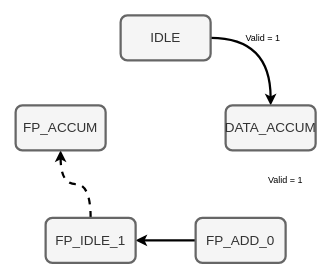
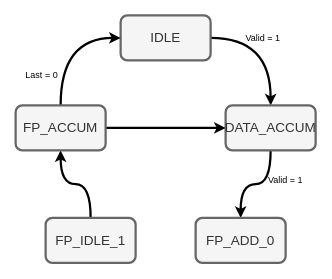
  <mxCell id="0" />
  <mxCell id="1" parent="0" />
  <mxCell id="2" style="edgeStyle=orthogonalEdgeStyle;rounded=0;orthogonalLoop=1;jettySize=auto;html=1;exitX=1;exitY=0.5;exitDx=0;exitDy=0;curved=1;strokeWidth=3;" edge="1" parent="1" source="3" target="5"><mxGeometry relative="1" as="geometry" /></mxCell>
  <mxCell id="3" value="&lt;font style=&quot;font-size: 18px&quot;&gt;IDLE&lt;/font&gt;" style="rounded=1;whiteSpace=wrap;html=1;strokeWidth=3;fillColor=#f5f5f5;strokeColor=#666666;fontColor=#333333;" vertex="1" parent="1"><mxGeometry x="160" y="20" width="120" height="60" as="geometry" /></mxCell>
+ <mxCell id="4" style="edgeStyle=orthogonalEdgeStyle;curved=1;rounded=0;orthogonalLoop=1;jettySize=auto;html=1;exitX=0.5;exitY=1;exitDx=0;exitDy=0;strokeWidth=3;" edge="1" parent="1" source="5" target="7"><mxGeometry relative="1" as="geometry" /></mxCell>
  <mxCell id="5" value="&lt;font style=&quot;font-size: 18px&quot;&gt;DATA_ACCUM&lt;/font&gt;" style="rounded=1;whiteSpace=wrap;html=1;strokeWidth=3;fillColor=#f5f5f5;strokeColor=#666666;fontColor=#333333;" vertex="1" parent="1"><mxGeometry x="300" y="140" width="120" height="60" as="geometry" /></mxCell>
- <mxCell id="6" style="edgeStyle=orthogonalEdgeStyle;curved=1;rounded=0;orthogonalLoop=1;jettySize=auto;html=1;exitX=0;exitY=0.5;exitDx=0;exitDy=0;entryX=1;entryY=0.5;entryDx=0;entryDy=0;strokeWidth=3;" edge="1" parent="1" source="7" target="9"><mxGeometry relative="1" as="geometry" /></mxCell>
  <mxCell id="7" value="&lt;font style=&quot;font-size: 18px&quot;&gt;FP_ADD_0&lt;/font&gt;" style="rounded=1;whiteSpace=wrap;html=1;strokeWidth=3;fillColor=#f5f5f5;strokeColor=#666666;fontColor=#333333;" vertex="1" parent="1"><mxGeometry x="260" y="290" width="120" height="60" as="geometry" /></mxCell>
- <mxCell id="8" style="edgeStyle=orthogonalEdgeStyle;curved=1;rounded=0;orthogonalLoop=1;jettySize=auto;html=1;exitX=0.5;exitY=0;exitDx=0;exitDy=0;strokeWidth=3;dashed=1;" edge="1" parent="1" source="9" target="12"><mxGeometry relative="1" as="geometry" /></mxCell>
+ <mxCell id="8" style="edgeStyle=orthogonalEdgeStyle;curved=1;rounded=0;orthogonalLoop=1;jettySize=auto;html=1;exitX=0.5;exitY=0;exitDx=0;exitDy=0;strokeWidth=3;" edge="1" parent="1" source="9" target="12"><mxGeometry relative="1" as="geometry" /></mxCell>
  <mxCell id="9" value="&lt;font style=&quot;font-size: 18px&quot;&gt;FP_IDLE_1&lt;/font&gt;" style="rounded=1;whiteSpace=wrap;html=1;strokeWidth=3;fillColor=#f5f5f5;strokeColor=#666666;fontColor=#333333;" vertex="1" parent="1"><mxGeometry x="60" y="290" width="120" height="60" as="geometry" /></mxCell>
+ <mxCell id="10" style="edgeStyle=orthogonalEdgeStyle;curved=1;rounded=0;orthogonalLoop=1;jettySize=auto;html=1;exitX=0.5;exitY=0;exitDx=0;exitDy=0;entryX=0;entryY=0.5;entryDx=0;entryDy=0;strokeWidth=3;" edge="1" parent="1" source="12" target="3"><mxGeometry relative="1" as="geometry" /></mxCell>
+ <mxCell id="11" style="edgeStyle=orthogonalEdgeStyle;curved=1;rounded=0;orthogonalLoop=1;jettySize=auto;html=1;exitX=1;exitY=0.5;exitDx=0;exitDy=0;entryX=0;entryY=0.5;entryDx=0;entryDy=0;strokeWidth=3;" edge="1" parent="1" source="12" target="5"><mxGeometry relative="1" as="geometry" /></mxCell>
  <mxCell id="12" value="&lt;font style=&quot;font-size: 18px&quot;&gt;FP_ACCUM&lt;/font&gt;" style="rounded=1;whiteSpace=wrap;html=1;strokeWidth=3;fillColor=#f5f5f5;strokeColor=#666666;fontColor=#333333;" vertex="1" parent="1"><mxGeometry x="20" y="140" width="120" height="60" as="geometry" /></mxCell>
  <mxCell id="13" value="Valid = 1" style="text;html=1;strokeColor=none;fillColor=none;align=center;verticalAlign=middle;whiteSpace=wrap;rounded=0;" vertex="1" parent="1"><mxGeometry x="320" y="40" width="60" height="20" as="geometry" /></mxCell>
  <mxCell id="14" value="Valid = 1" style="text;html=1;strokeColor=none;fillColor=none;align=center;verticalAlign=middle;whiteSpace=wrap;rounded=0;" vertex="1" parent="1"><mxGeometry x="350" y="230" width="60" height="20" as="geometry" /></mxCell>
+ <mxCell id="15" value="Last = 0" style="text;html=1;strokeColor=none;fillColor=none;align=center;verticalAlign=middle;whiteSpace=wrap;rounded=0;" vertex="1" parent="1"><mxGeometry x="30" y="90" width="50" height="20" as="geometry" /></mxCell>
